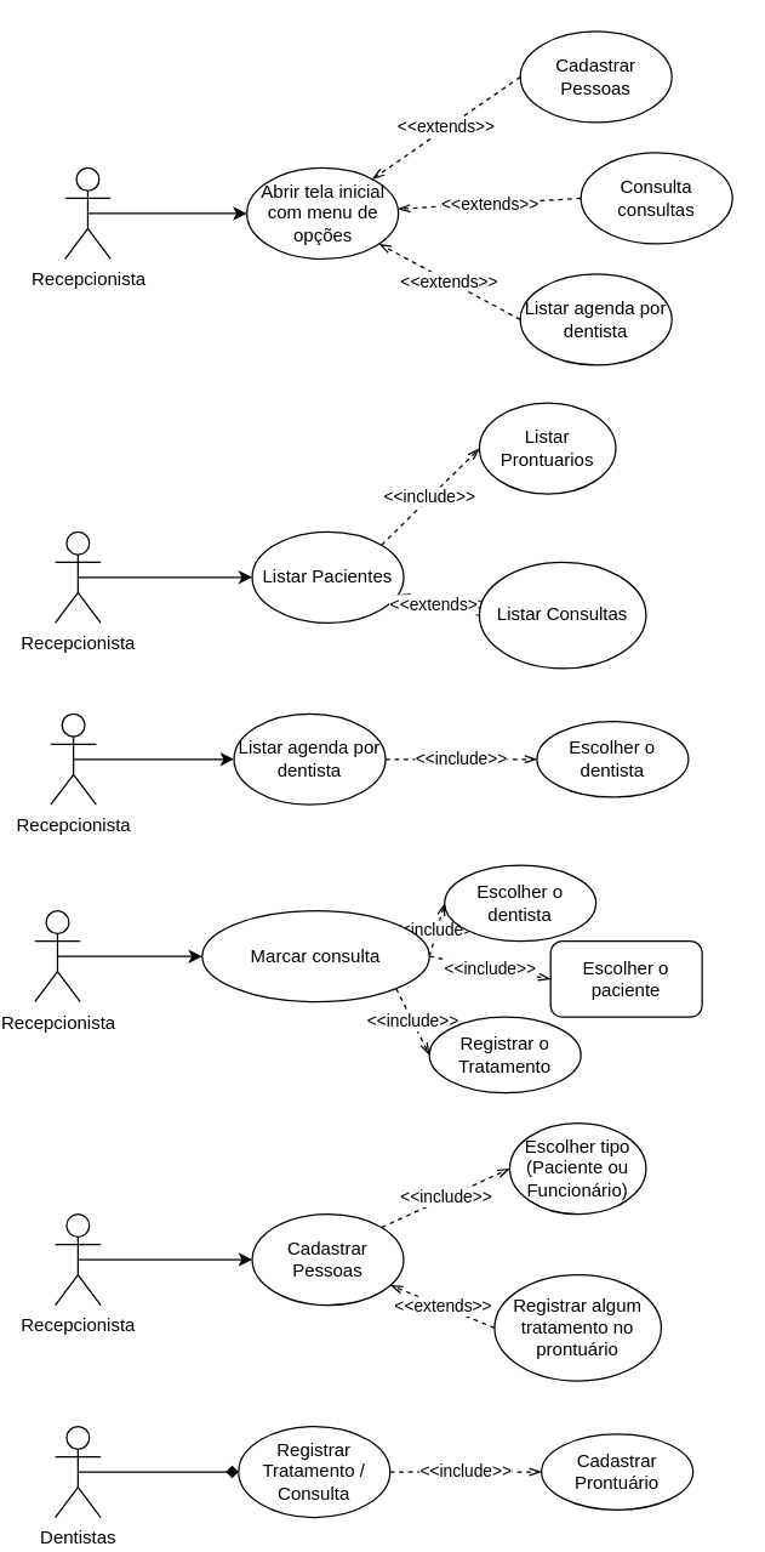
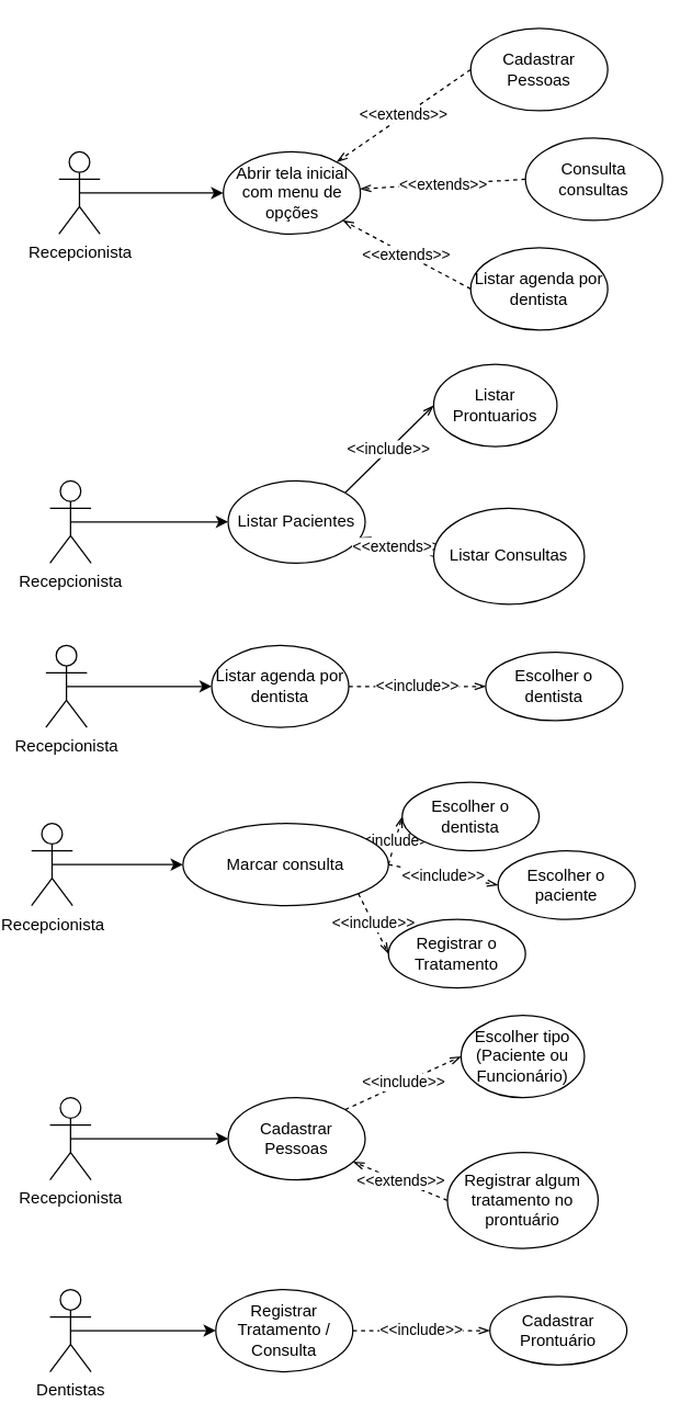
  <mxCell id="0" />
  <mxCell id="1" parent="0" />
  <mxCell id="2" value="&amp;lt;&amp;lt;include&amp;gt;&amp;gt;" style="edgeStyle=none;rounded=0;orthogonalLoop=1;jettySize=auto;html=1;exitX=1;exitY=0;exitDx=0;exitDy=0;entryX=0;entryY=0.5;entryDx=0;entryDy=0;dashed=1;endArrow=openThin;endFill=0;" parent="1" source="3" target="7" edge="1"><mxGeometry relative="1" as="geometry" /></mxCell>
  <mxCell id="3" value="Cadastrar Pessoas" style="ellipse;whiteSpace=wrap;html=1;" parent="1" vertex="1"><mxGeometry x="164" y="800" width="100" height="60" as="geometry" /></mxCell>
  <mxCell id="4" value="Abrir tela inicial com menu de opções" style="ellipse;whiteSpace=wrap;html=1;" parent="1" vertex="1"><mxGeometry x="160.5" y="110" width="100" height="60" as="geometry" /></mxCell>
  <mxCell id="5" value="&amp;lt;&amp;lt;include&amp;gt;&amp;gt;" style="edgeStyle=none;rounded=0;orthogonalLoop=1;jettySize=auto;html=1;exitX=1;exitY=0.5;exitDx=0;exitDy=0;entryX=0;entryY=0.5;entryDx=0;entryDy=0;dashed=1;endArrow=openThin;endFill=0;" parent="1" source="6" target="18" edge="1"><mxGeometry relative="1" as="geometry" /></mxCell>
  <mxCell id="6" value="Registrar Tratamento / Consulta" style="ellipse;whiteSpace=wrap;html=1;" parent="1" vertex="1"><mxGeometry x="155" y="940" width="100" height="60" as="geometry" /></mxCell>
  <mxCell id="7" value="Escolher tipo (Paciente ou Funcionário)" style="ellipse;whiteSpace=wrap;html=1;" parent="1" vertex="1"><mxGeometry x="334" y="740" width="90" height="60" as="geometry" /></mxCell>
  <mxCell id="8" value="&amp;lt;&amp;lt;extends&amp;gt;&amp;gt;" style="edgeStyle=none;rounded=0;orthogonalLoop=1;jettySize=auto;html=1;exitX=0;exitY=0.5;exitDx=0;exitDy=0;dashed=1;endArrow=openThin;endFill=0;" parent="1" source="9" target="3" edge="1"><mxGeometry relative="1" as="geometry" /></mxCell>
  <mxCell id="9" value="Registrar algum tratamento no prontuário" style="ellipse;whiteSpace=wrap;html=1;" parent="1" vertex="1"><mxGeometry x="324" y="840" width="110" height="70" as="geometry" /></mxCell>
  <mxCell id="10" style="edgeStyle=orthogonalEdgeStyle;rounded=0;orthogonalLoop=1;jettySize=auto;html=1;exitX=0.5;exitY=0.5;exitDx=0;exitDy=0;exitPerimeter=0;entryX=0;entryY=0.5;entryDx=0;entryDy=0;" parent="1" source="11" target="4" edge="1"><mxGeometry relative="1" as="geometry" /></mxCell>
  <mxCell id="11" value="Recepcionista" style="shape=umlActor;verticalLabelPosition=bottom;labelBackgroundColor=#ffffff;verticalAlign=top;html=1;" parent="1" vertex="1"><mxGeometry x="40.5" y="110" width="30" height="60" as="geometry" /></mxCell>
  <mxCell id="12" value="&amp;lt;&amp;lt;extends&amp;gt;&amp;gt;" style="edgeStyle=none;rounded=0;orthogonalLoop=1;jettySize=auto;html=1;exitX=0;exitY=0.5;exitDx=0;exitDy=0;dashed=1;endArrow=openThin;endFill=0;" parent="1" source="13" target="4" edge="1"><mxGeometry relative="1" as="geometry" /></mxCell>
  <mxCell id="13" value="Consulta consultas" style="ellipse;whiteSpace=wrap;html=1;" parent="1" vertex="1"><mxGeometry x="381" y="100" width="100" height="60" as="geometry" /></mxCell>
  <mxCell id="14" style="edgeStyle=orthogonalEdgeStyle;rounded=0;orthogonalLoop=1;jettySize=auto;html=1;exitX=0.5;exitY=0.5;exitDx=0;exitDy=0;exitPerimeter=0;entryX=0;entryY=0.5;entryDx=0;entryDy=0;" parent="1" source="15" target="3" edge="1"><mxGeometry relative="1" as="geometry" /></mxCell>
  <mxCell id="15" value="Recepcionista" style="shape=umlActor;verticalLabelPosition=bottom;labelBackgroundColor=#ffffff;verticalAlign=top;html=1;" parent="1" vertex="1"><mxGeometry x="34" y="800" width="30" height="60" as="geometry" /></mxCell>
- <mxCell id="16" style="edgeStyle=orthogonalEdgeStyle;rounded=0;orthogonalLoop=1;jettySize=auto;html=1;exitX=0.5;exitY=0.5;exitDx=0;exitDy=0;exitPerimeter=0;entryX=0;entryY=0.5;entryDx=0;entryDy=0;endArrow=diamond;" parent="1" source="17" target="6" edge="1"><mxGeometry relative="1" as="geometry" /></mxCell>
+ <mxCell id="16" style="edgeStyle=orthogonalEdgeStyle;rounded=0;orthogonalLoop=1;jettySize=auto;html=1;exitX=0.5;exitY=0.5;exitDx=0;exitDy=0;exitPerimeter=0;entryX=0;entryY=0.5;entryDx=0;entryDy=0;" parent="1" source="17" target="6" edge="1"><mxGeometry relative="1" as="geometry" /></mxCell>
  <mxCell id="17" value="Dentistas" style="shape=umlActor;verticalLabelPosition=bottom;labelBackgroundColor=#ffffff;verticalAlign=top;html=1;" parent="1" vertex="1"><mxGeometry x="34" y="940" width="30" height="60" as="geometry" /></mxCell>
  <mxCell id="18" value="Cadastrar Prontuário" style="ellipse;whiteSpace=wrap;html=1;" parent="1" vertex="1"><mxGeometry x="355" y="945" width="100" height="50" as="geometry" /></mxCell>
- <mxCell id="19" value="&amp;lt;&amp;lt;include&amp;gt;&amp;gt;" style="edgeStyle=none;rounded=0;orthogonalLoop=1;jettySize=auto;html=1;exitX=1;exitY=0;exitDx=0;exitDy=0;entryX=0;entryY=0.5;entryDx=0;entryDy=0;dashed=1;endArrow=openThin;endFill=0;" parent="1" source="20" target="21" edge="1"><mxGeometry relative="1" as="geometry" /></mxCell>
+ <mxCell id="19" value="&amp;lt;&amp;lt;include&amp;gt;&amp;gt;" style="edgeStyle=none;rounded=0;orthogonalLoop=1;jettySize=auto;html=1;exitX=1;exitY=0;exitDx=0;exitDy=0;entryX=0;entryY=0.5;entryDx=0;entryDy=0;dashed=0;endArrow=openThin;endFill=0;" parent="1" source="20" target="21" edge="1"><mxGeometry relative="1" as="geometry" /></mxCell>
  <mxCell id="20" value="Listar Pacientes" style="ellipse;whiteSpace=wrap;html=1;" parent="1" vertex="1"><mxGeometry x="164" y="350" width="100" height="60" as="geometry" /></mxCell>
  <mxCell id="21" value="Listar Prontuarios" style="ellipse;whiteSpace=wrap;html=1;" parent="1" vertex="1"><mxGeometry x="314" y="265" width="90" height="60" as="geometry" /></mxCell>
  <mxCell id="22" value="&amp;lt;&amp;lt;extends&amp;gt;&amp;gt;" style="edgeStyle=none;rounded=0;orthogonalLoop=1;jettySize=auto;html=1;exitX=0;exitY=0.5;exitDx=0;exitDy=0;dashed=1;endArrow=openThin;endFill=0;" parent="1" source="23" target="20" edge="1"><mxGeometry relative="1" as="geometry" /></mxCell>
  <mxCell id="23" value="Listar Consultas" style="ellipse;whiteSpace=wrap;html=1;" parent="1" vertex="1"><mxGeometry x="314" y="370" width="110" height="70" as="geometry" /></mxCell>
  <mxCell id="24" style="edgeStyle=orthogonalEdgeStyle;rounded=0;orthogonalLoop=1;jettySize=auto;html=1;exitX=0.5;exitY=0.5;exitDx=0;exitDy=0;exitPerimeter=0;entryX=0;entryY=0.5;entryDx=0;entryDy=0;" parent="1" source="25" target="20" edge="1"><mxGeometry relative="1" as="geometry" /></mxCell>
  <mxCell id="25" value="Recepcionista" style="shape=umlActor;verticalLabelPosition=bottom;labelBackgroundColor=#ffffff;verticalAlign=top;html=1;" parent="1" vertex="1"><mxGeometry x="34" y="350" width="30" height="60" as="geometry" /></mxCell>
  <mxCell id="26" value="&amp;lt;&amp;lt;include&amp;gt;&amp;gt;" style="edgeStyle=none;rounded=0;orthogonalLoop=1;jettySize=auto;html=1;exitX=1;exitY=0.5;exitDx=0;exitDy=0;entryX=0;entryY=0.5;entryDx=0;entryDy=0;dashed=1;endArrow=openThin;endFill=0;" parent="1" source="27" target="30" edge="1"><mxGeometry relative="1" as="geometry" /></mxCell>
  <mxCell id="27" value="Listar agenda por dentista" style="ellipse;whiteSpace=wrap;html=1;" parent="1" vertex="1"><mxGeometry x="152" y="470" width="100" height="60" as="geometry" /></mxCell>
  <mxCell id="28" style="edgeStyle=orthogonalEdgeStyle;rounded=0;orthogonalLoop=1;jettySize=auto;html=1;exitX=0.5;exitY=0.5;exitDx=0;exitDy=0;exitPerimeter=0;entryX=0;entryY=0.5;entryDx=0;entryDy=0;" parent="1" source="29" target="27" edge="1"><mxGeometry relative="1" as="geometry" /></mxCell>
  <mxCell id="29" value="Recepcionista" style="shape=umlActor;verticalLabelPosition=bottom;labelBackgroundColor=#ffffff;verticalAlign=top;html=1;" parent="1" vertex="1"><mxGeometry x="31" y="470" width="30" height="60" as="geometry" /></mxCell>
  <mxCell id="30" value="Escolher o dentista" style="ellipse;whiteSpace=wrap;html=1;" parent="1" vertex="1"><mxGeometry x="352" y="475" width="100" height="50" as="geometry" /></mxCell>
  <mxCell id="31" value="&amp;lt;&amp;lt;include&amp;gt;&amp;gt;" style="edgeStyle=none;rounded=0;orthogonalLoop=1;jettySize=auto;html=1;exitX=1;exitY=0.5;exitDx=0;exitDy=0;entryX=0;entryY=0.5;entryDx=0;entryDy=0;dashed=1;endArrow=openThin;endFill=0;" parent="1" source="34" target="37" edge="1"><mxGeometry relative="1" as="geometry" /></mxCell>
  <mxCell id="32" value="&amp;lt;&amp;lt;include&amp;gt;&amp;gt;" style="edgeStyle=none;rounded=0;orthogonalLoop=1;jettySize=auto;html=1;exitX=1;exitY=0.5;exitDx=0;exitDy=0;entryX=0;entryY=0.5;entryDx=0;entryDy=0;dashed=1;endArrow=openThin;endFill=0;" parent="1" source="34" target="38" edge="1"><mxGeometry relative="1" as="geometry" /></mxCell>
  <mxCell id="33" value="&amp;lt;&amp;lt;include&amp;gt;&amp;gt;" style="edgeStyle=none;rounded=0;orthogonalLoop=1;jettySize=auto;html=1;exitX=1;exitY=1;exitDx=0;exitDy=0;entryX=0;entryY=0.5;entryDx=0;entryDy=0;dashed=1;endArrow=openThin;endFill=0;" parent="1" source="34" target="39" edge="1"><mxGeometry relative="1" as="geometry" /></mxCell>
  <mxCell id="34" value="Marcar consulta" style="ellipse;whiteSpace=wrap;html=1;" parent="1" vertex="1"><mxGeometry x="131" y="600" width="150" height="60" as="geometry" /></mxCell>
  <mxCell id="35" style="edgeStyle=orthogonalEdgeStyle;rounded=0;orthogonalLoop=1;jettySize=auto;html=1;exitX=0.5;exitY=0.5;exitDx=0;exitDy=0;exitPerimeter=0;entryX=0;entryY=0.5;entryDx=0;entryDy=0;" parent="1" source="36" target="34" edge="1"><mxGeometry relative="1" as="geometry" /></mxCell>
  <mxCell id="36" value="Recepcionista" style="shape=umlActor;verticalLabelPosition=bottom;labelBackgroundColor=#ffffff;verticalAlign=top;html=1;" parent="1" vertex="1"><mxGeometry x="20.5" y="600" width="30" height="60" as="geometry" /></mxCell>
  <mxCell id="37" value="Escolher o dentista" style="ellipse;whiteSpace=wrap;html=1;" parent="1" vertex="1"><mxGeometry x="291" y="570" width="100" height="50" as="geometry" /></mxCell>
- <mxCell id="38" value="Escolher o paciente" style="whiteSpace=wrap;html=1;rounded=1;" parent="1" vertex="1"><mxGeometry x="361" y="620" width="100" height="50" as="geometry" /></mxCell>
+ <mxCell id="38" value="Escolher o paciente" style="ellipse;whiteSpace=wrap;html=1;" parent="1" vertex="1"><mxGeometry x="361" y="620" width="100" height="50" as="geometry" /></mxCell>
  <mxCell id="39" value="Registrar o Tratamento" style="ellipse;whiteSpace=wrap;html=1;" parent="1" vertex="1"><mxGeometry x="281" y="670" width="100" height="50" as="geometry" /></mxCell>
  <mxCell id="40" value="&amp;lt;&amp;lt;extends&amp;gt;&amp;gt;" style="edgeStyle=none;rounded=0;orthogonalLoop=1;jettySize=auto;html=1;exitX=0;exitY=0.5;exitDx=0;exitDy=0;dashed=1;endArrow=openThin;endFill=0;" parent="1" source="41" target="4" edge="1"><mxGeometry relative="1" as="geometry" /></mxCell>
  <mxCell id="41" value="Listar agenda por dentista" style="ellipse;whiteSpace=wrap;html=1;" parent="1" vertex="1"><mxGeometry x="341" y="180" width="100" height="60" as="geometry" /></mxCell>
  <mxCell id="42" value="&amp;lt;&amp;lt;extends&amp;gt;&amp;gt;" style="edgeStyle=none;rounded=0;orthogonalLoop=1;jettySize=auto;html=1;exitX=0;exitY=0.5;exitDx=0;exitDy=0;dashed=1;endArrow=openThin;endFill=0;" parent="1" source="43" target="4" edge="1"><mxGeometry relative="1" as="geometry" /></mxCell>
  <mxCell id="43" value="Cadastrar Pessoas" style="ellipse;whiteSpace=wrap;html=1;" parent="1" vertex="1"><mxGeometry x="341" y="20" width="100" height="60" as="geometry" /></mxCell>
